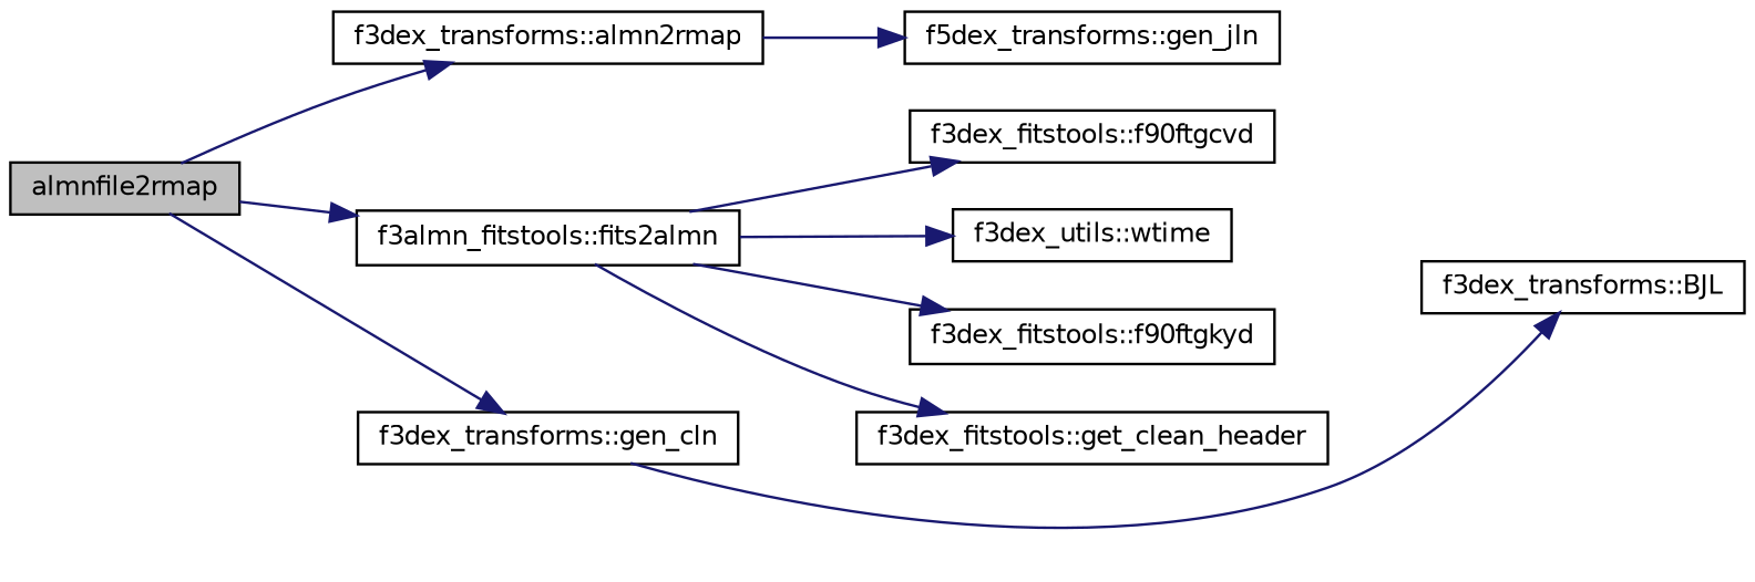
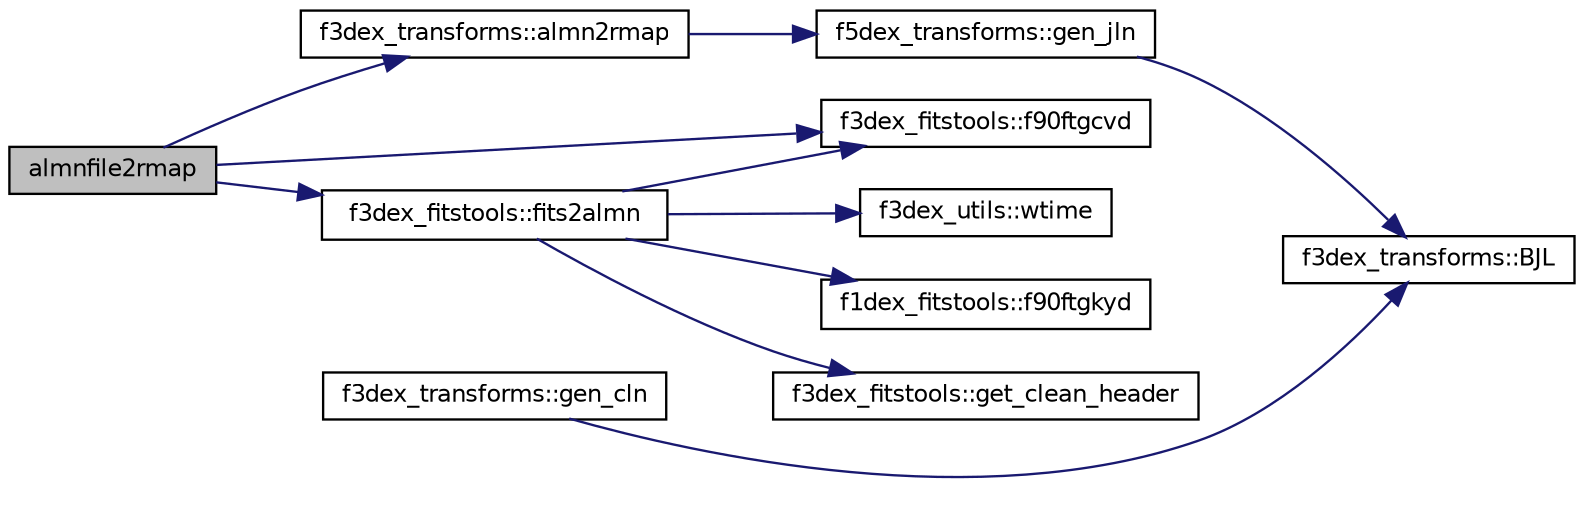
  digraph {
    rankdir=LR
    node [color=black fillcolor=white fontname=Helvetica fontsize=10 shape=record style=filled]
    edge [color=midnightblue fontname=Helvetica fontsize=10 labelfontname=Helvetica labelfontsize=10 style=solid]
    n1 [fillcolor=grey75 fontcolor=black height=0.2 label=almnfile2rmap width=0.4]
    n2 [height=0.2 label="f3dex_transforms::almn2rmap" width=0.4]
-   n3 [height=0.2 label="f3almn_fitstools::fits2almn" width=0.4]
+   n3 [height=0.2 label="f3dex_fitstools::fits2almn" width=0.4]
    n4 [height=0.2 label="f3dex_transforms::gen_cln" width=0.4]
    n5 [height=0.2 label="f5dex_transforms::gen_jln" width=0.4]
    n6 [height=0.2 label="f3dex_utils::wtime" width=0.4]
    n7 [height=0.2 label="f3dex_fitstools::f90ftgcvd" width=0.4]
-   n8 [height=0.2 label="f3dex_fitstools::f90ftgkyd" width=0.4]
+   n8 [height=0.2 label="f1dex_fitstools::f90ftgkyd" width=0.4]
    n9 [height=0.2 label="f3dex_fitstools::get_clean_header" width=0.4]
    n10 [height=0.2 label="f3dex_transforms::BJL" width=0.4]
    n1 -> n2
    n1 -> n3
-   n1 -> n4
+   n1 -> n7
    n2 -> n5
    n3 -> n6
    n3 -> n7
    n3 -> n8
    n3 -> n9
    n4 -> n10
+   n5 -> n10
  }
